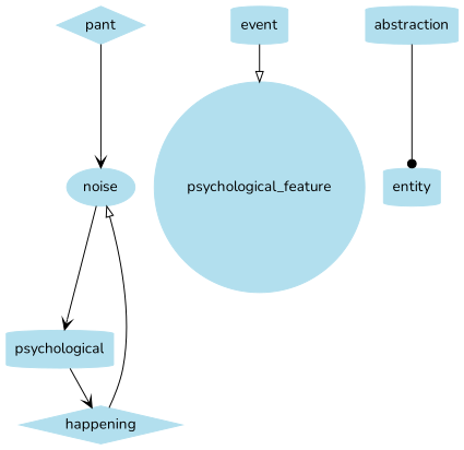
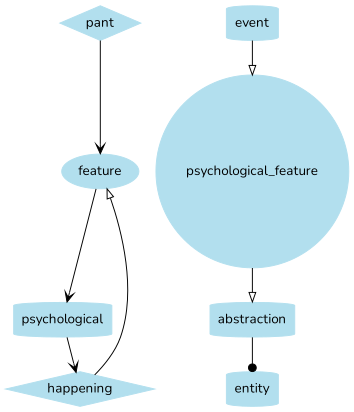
  digraph {
    fontname=Nunito
    node [color=lightblue2 fontname=Nunito shape=cylinder style=filled]
    edge [arrowhead=vee fontname=Nunito]
-   noise [shape=ellipse]
+   noise [shape=ellipse label=feature]
    pant [shape=diamond]
    n3 [label=psychological]
    happening [shape=diamond]
    event
    psychological_feature [shape=circle]
    abstraction
    entity
    noise -> n3
    pant -> noise
    n3 -> happening
    happening -> noise [arrowhead=onormal]
    event -> psychological_feature [arrowhead=onormal]
+   psychological_feature -> abstraction [arrowhead=onormal]
    abstraction -> entity [arrowhead=dot]
  }
